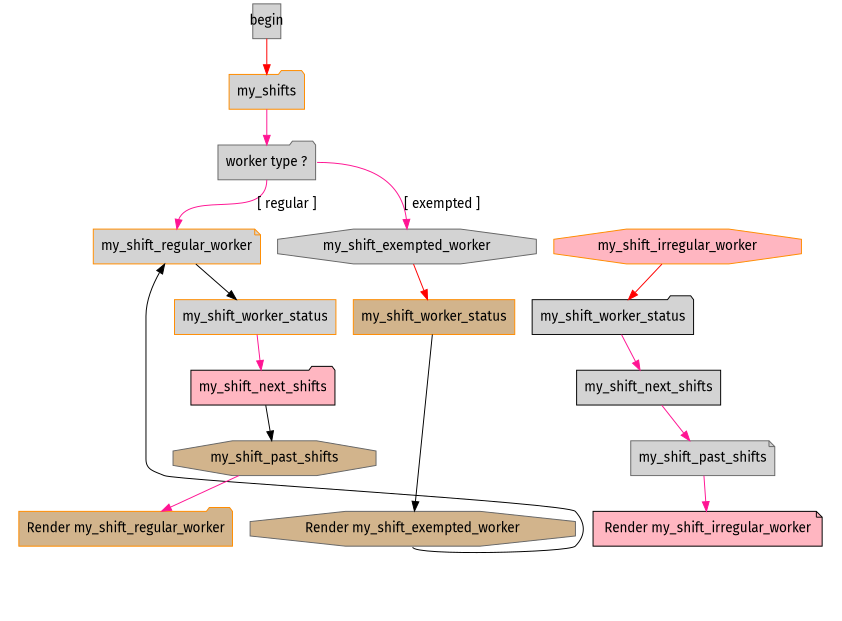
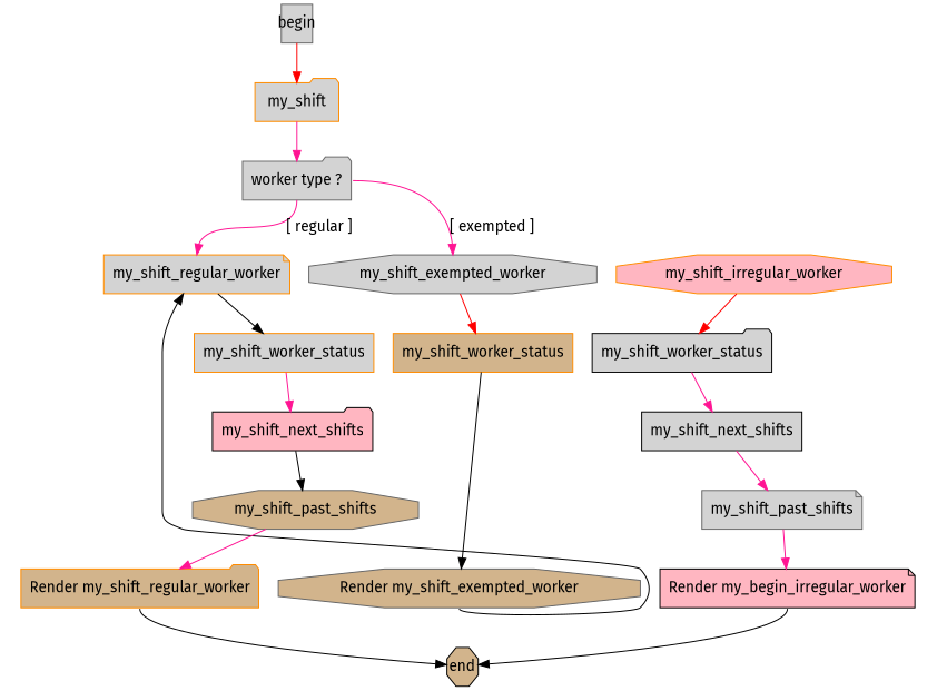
  digraph {
    fontname="Fira Sans"
    rankdir=TB
    node [color=darkorange fillcolor=lightgrey fontname="Fira Sans" shape=folder style=filled]
    edge [color=deeppink fontname="Fira Sans"]
    n1 [color=black label=my_shift_worker_status]
    n2 [label=my_shift_worker_status shape=box]
    n3 [fillcolor=tan label=my_shift_worker_status shape=box]
    n4 [fillcolor=tan label="Render my_shift_regular_worker"]
-   n5 [color=black fillcolor=lightpink label="Render my_shift_irregular_worker" shape=note]
+   n5 [color=black fillcolor=lightpink label="Render my_begin_irregular_worker" shape=note]
    n6 [color=gray40 fillcolor=tan label="Render my_shift_exempted_worker" shape=octagon]
    n7 [color=black label=my_shift_next_shifts shape=box]
    n8 [color=black fillcolor=lightpink label=my_shift_next_shifts]
+   end [color=black fillcolor=tan fixedsize=true shape=octagon width=0.4]
    my_shift_regular_worker [shape=note]
    begin [color=gray40 fixedsize=true shape=box width=0.4]
-   my_shift [label=my_shifts]
+   my_shift
    n13 [color=gray40 label="worker type ?"]
    my_shift_exempted_worker [color=gray40 shape=octagon]
    my_shift_irregular_worker [fillcolor=lightpink shape=octagon]
    n16 [color=gray40 label=my_shift_past_shifts shape=note]
    n17 [color=gray40 fillcolor=tan label=my_shift_past_shifts shape=octagon]
    subgraph cluster_1 {
      color=none
      n1
      n2
      n3
    }
    subgraph cluster_2 {
      color=none
      n4
      n5
      n6
    }
    n1 -> n7
    n2 -> n8
    n3 -> n6 [color=black]
+   n4 -> end [color=black tailport=s]
+   n5 -> end [color=black tailport=s]
    n6 -> my_shift_regular_worker [color=black tailport=s]
    n7 -> n16
    n8 -> n17 [color=black]
    my_shift_regular_worker -> n2 [color=black]
    begin -> my_shift [color=red tailport=s]
    my_shift -> n13 [headport=n]
    n13 -> my_shift_regular_worker [headport=n label="[ regular ]" tailport=s]
    n13 -> my_shift_exempted_worker [headport=n label="[ exempted ]" tailport=e]
    my_shift_exempted_worker -> n3 [color=red]
    my_shift_irregular_worker -> n1 [color=red]
    n16 -> n5
    n17 -> n4
  }
